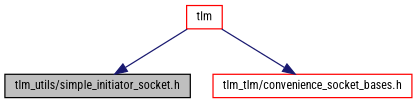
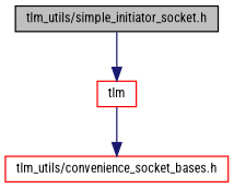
  digraph {
    fontname="Roboto Condensed"
    node [color=red fillcolor=white fontname="Roboto Condensed" fontsize=10 shape=record style=filled]
    edge [color=midnightblue fontname="Roboto Condensed" fontsize=10 labelfontname=FreeSans labelfontsize=10 style=solid]
    n1 [color=black fillcolor=grey75 fontcolor=black height=0.2 label="tlm_utils/simple_initiator_socket.h" width=0.4]
    n2 [height=0.2 label=tlm width=0.4]
-   n3 [height=0.2 label="tlm_tlm/convenience_socket_bases.h" width=0.4]
-   n2 -> n1
+   n3 [height=0.2 label="tlm_utils/convenience_socket_bases.h" width=0.4]
+   n1 -> n2
    n2 -> n3
  }
